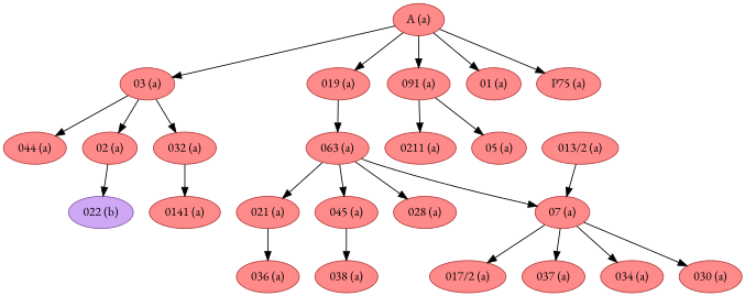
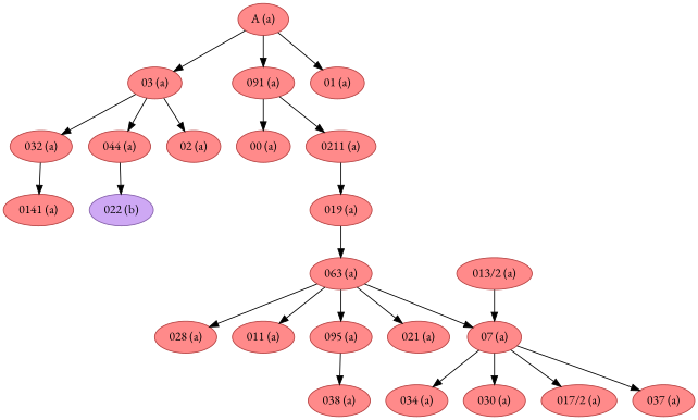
  strict digraph {
    fontname="EB Garamond"
    node [color="#b43f3f" fillcolor="#FF8A8A" fontname="EB Garamond" style=filled]
    edge [fontname="EB Garamond"]
    "032 (a)"
    "0141 (a)"
    "063 (a)"
    "028 (a)"
-   "045 (a)"
+   "011 (a)"
+   "045 (a)" [label="095 (a)"]
    "07 (a)"
    "021 (a)"
    "038 (a)"
    "034 (a)"
    "030 (a)"
    "017/2 (a)"
    "037 (a)"
-   "036 (a)"
    "022 (b)" [color="#835da9" fillcolor="#CEA8F4"]
    "03 (a)"
    "044 (a)"
    "02 (a)"
    "013/2 (a)"
    "019 (a)"
    "091 (a)"
-   "05 (a)"
+   "05 (a)" [label="00 (a)"]
    "0211 (a)"
    "A (a)"
    "01 (a)"
-   "P75 (a)"
    "032 (a)" -> "0141 (a)"
    "063 (a)" -> "028 (a)"
+   "063 (a)" -> "011 (a)"
    "063 (a)" -> "045 (a)"
    "063 (a)" -> "07 (a)"
    "063 (a)" -> "021 (a)"
    "045 (a)" -> "038 (a)"
    "07 (a)" -> "034 (a)"
    "07 (a)" -> "030 (a)"
    "07 (a)" -> "017/2 (a)"
    "07 (a)" -> "037 (a)"
-   "021 (a)" -> "036 (a)"
    "03 (a)" -> "032 (a)"
    "03 (a)" -> "044 (a)"
    "03 (a)" -> "02 (a)"
-   "02 (a)" -> "022 (b)"
+   "044 (a)" -> "022 (b)"
    "013/2 (a)" -> "07 (a)"
    "019 (a)" -> "063 (a)"
    "091 (a)" -> "05 (a)"
    "091 (a)" -> "0211 (a)"
    "A (a)" -> "03 (a)"
-   "A (a)" -> "019 (a)"
+   "0211 (a)" -> "019 (a)"
    "A (a)" -> "091 (a)"
    "A (a)" -> "01 (a)"
-   "A (a)" -> "P75 (a)"
  }
